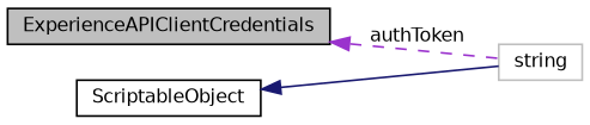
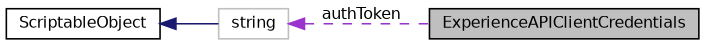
  digraph {
    rankdir=LR
    node [color=black fillcolor=white fontname=Helvetica fontsize=10 shape=record style=filled]
    edge [dir=back fontname=Helvetica fontsize=10 labelfontname=Helvetica labelfontsize=10]
    n1 [fillcolor=grey75 fontcolor=black height=0.2 label=ExperienceAPIClientCredentials width=0.4]
    n2 [height=0.2 label=ScriptableObject width=0.4]
    n3 [color=grey75 height=0.2 label=string width=0.4]
    n2 -> n3 [color=midnightblue style=solid]
-   n1 -> n3 [color=darkorchid3 label=" authToken" style=dashed]
+   n3 -> n1 [color=darkorchid3 label=" authToken" style=dashed]
  }
